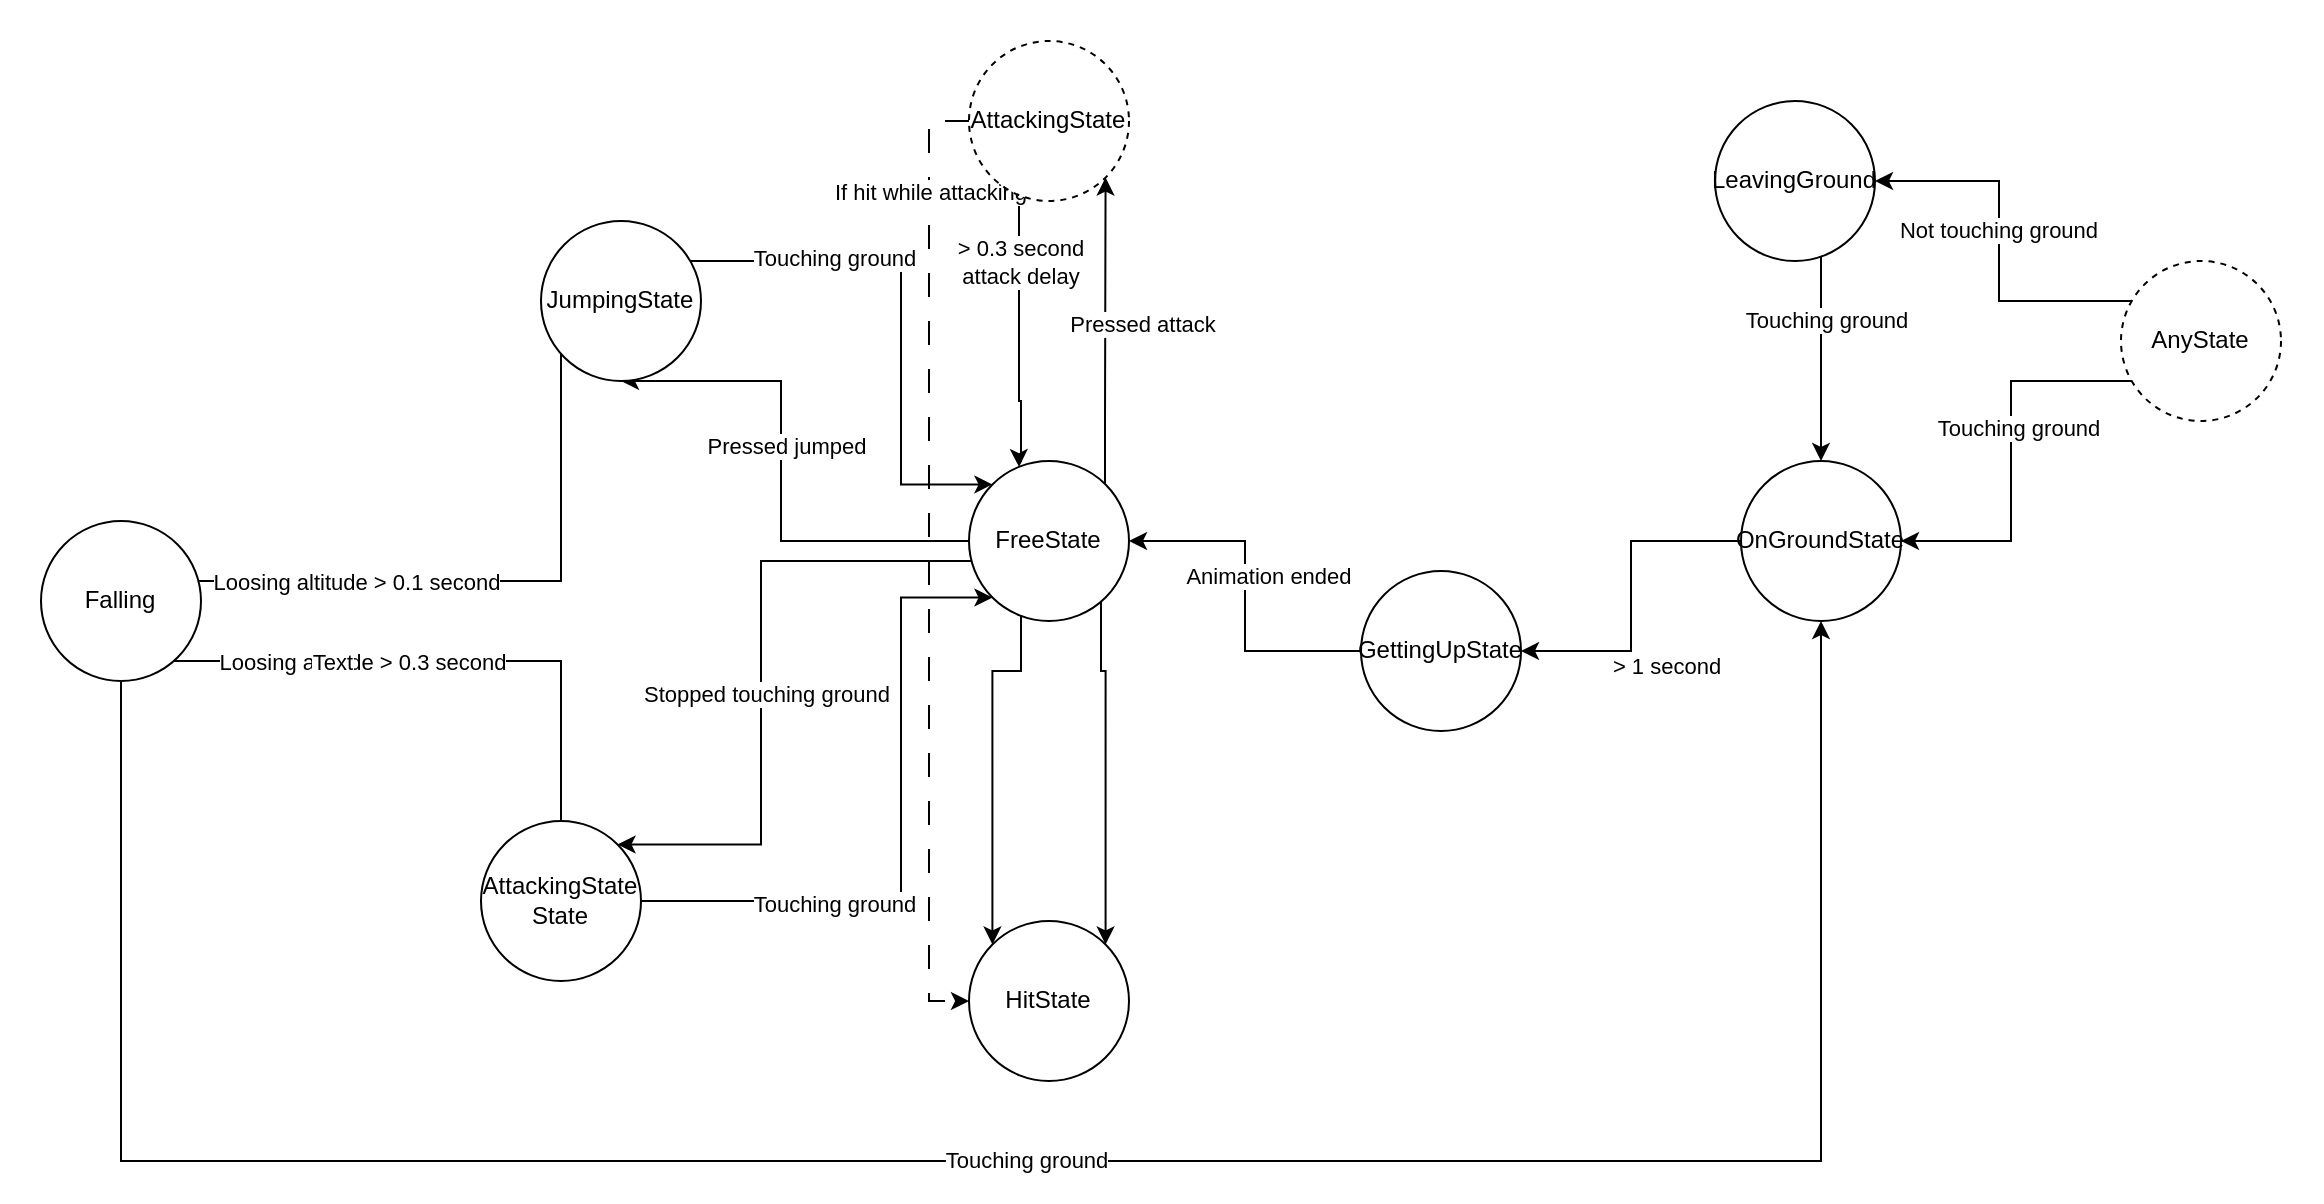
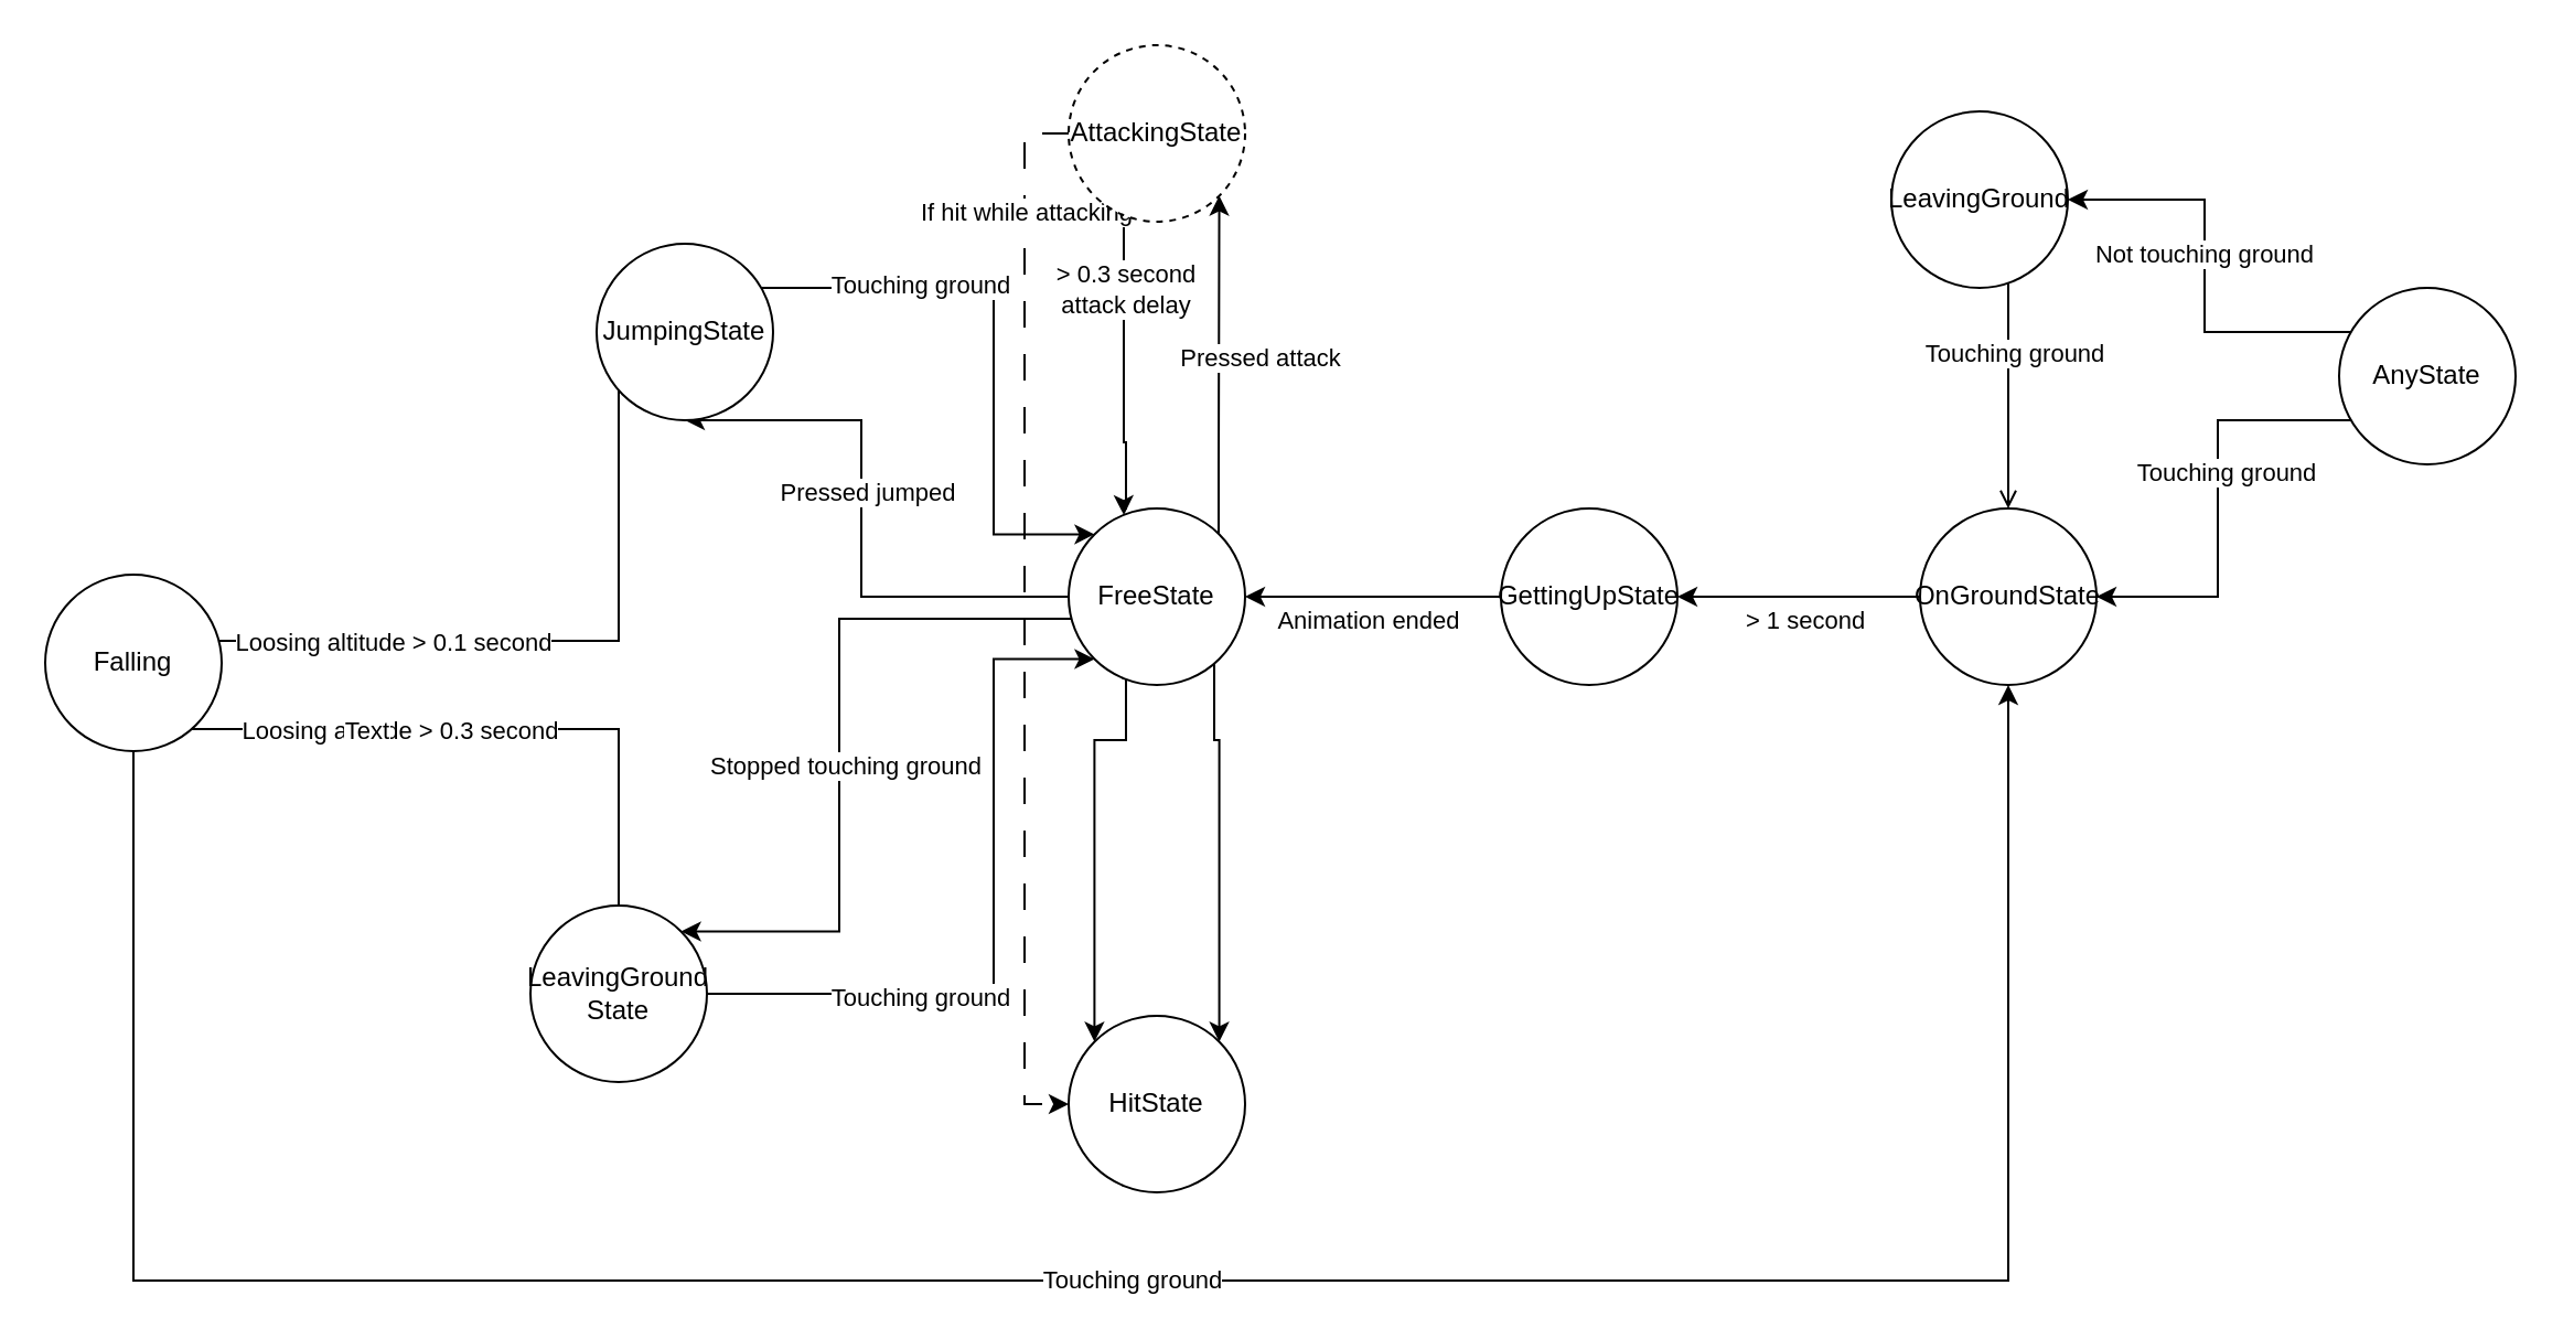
  <mxCell id="0" />
  <mxCell id="1" parent="0" />
  <mxCell id="2" style="edgeStyle=orthogonalEdgeStyle;rounded=0;orthogonalLoop=1;jettySize=auto;html=1;entryX=0.5;entryY=1;entryDx=0;entryDy=0;" edge="1" parent="1" source="10" target="21"><mxGeometry relative="1" as="geometry"><Array as="points"><mxPoint x="390" y="270" /><mxPoint x="390" y="190" /></Array></mxGeometry></mxCell>
  <mxCell id="3" value="Pressed jumped" style="edgeLabel;html=1;align=center;verticalAlign=middle;resizable=0;points=[];" vertex="1" connectable="0" parent="2"><mxGeometry x="0.12" y="-2" relative="1" as="geometry"><mxPoint as="offset" /></mxGeometry></mxCell>
  <mxCell id="4" style="edgeStyle=orthogonalEdgeStyle;rounded=0;orthogonalLoop=1;jettySize=auto;html=1;entryX=1;entryY=0;entryDx=0;entryDy=0;" edge="1" parent="1" source="10" target="27"><mxGeometry relative="1" as="geometry"><Array as="points"><mxPoint x="380" y="280" /><mxPoint x="380" y="422" /></Array></mxGeometry></mxCell>
  <mxCell id="5" value="Stopped touching ground" style="edgeLabel;html=1;align=center;verticalAlign=middle;resizable=0;points=[];" vertex="1" connectable="0" parent="4"><mxGeometry x="0.077" y="2" relative="1" as="geometry"><mxPoint as="offset" /></mxGeometry></mxCell>
  <mxCell id="6" style="edgeStyle=orthogonalEdgeStyle;rounded=0;orthogonalLoop=1;jettySize=auto;html=1;entryX=0;entryY=0;entryDx=0;entryDy=0;" edge="1" parent="1" source="10" target="16"><mxGeometry relative="1" as="geometry"><Array as="points"><mxPoint x="510" y="335" /><mxPoint x="496" y="335" /></Array></mxGeometry></mxCell>
  <mxCell id="7" style="edgeStyle=orthogonalEdgeStyle;rounded=0;orthogonalLoop=1;jettySize=auto;html=1;entryX=1;entryY=0;entryDx=0;entryDy=0;" edge="1" parent="1" source="10" target="16"><mxGeometry relative="1" as="geometry"><Array as="points"><mxPoint x="550" y="335" /><mxPoint x="552" y="335" /></Array></mxGeometry></mxCell>
  <mxCell id="8" style="edgeStyle=orthogonalEdgeStyle;rounded=0;orthogonalLoop=1;jettySize=auto;html=1;entryX=1;entryY=1;entryDx=0;entryDy=0;" edge="1" parent="1" source="10" target="15"><mxGeometry relative="1" as="geometry"><Array as="points"><mxPoint x="552" y="210" /><mxPoint x="552" y="210" /></Array></mxGeometry></mxCell>
  <mxCell id="9" value="Pressed attack" style="edgeLabel;html=1;align=center;verticalAlign=middle;resizable=0;points=[];" vertex="1" connectable="0" parent="8"><mxGeometry x="0.05" y="-1" relative="1" as="geometry"><mxPoint x="17" as="offset" /></mxGeometry></mxCell>
  <mxCell id="10" value="FreeState" style="ellipse;whiteSpace=wrap;html=1;aspect=fixed;" vertex="1" parent="1"><mxGeometry x="484" y="230" width="80" height="80" as="geometry" /></mxCell>
  <mxCell id="11" style="edgeStyle=orthogonalEdgeStyle;rounded=0;orthogonalLoop=1;jettySize=auto;html=1;entryX=0.313;entryY=0.038;entryDx=0;entryDy=0;entryPerimeter=0;" edge="1" parent="1" source="15" target="10"><mxGeometry relative="1" as="geometry"><Array as="points"><mxPoint x="509" y="200" /><mxPoint x="510" y="200" /><mxPoint x="510" y="230" /><mxPoint x="509" y="230" /></Array></mxGeometry></mxCell>
  <mxCell id="12" value="&amp;gt; 0.3 second &lt;br&gt;attack delay" style="edgeLabel;html=1;align=center;verticalAlign=middle;resizable=0;points=[];" vertex="1" connectable="0" parent="11"><mxGeometry x="-0.291" relative="1" as="geometry"><mxPoint y="-16" as="offset" /></mxGeometry></mxCell>
  <mxCell id="13" style="edgeStyle=orthogonalEdgeStyle;rounded=0;orthogonalLoop=1;jettySize=auto;html=1;entryX=0;entryY=0.5;entryDx=0;entryDy=0;dashed=1;dashPattern=12 12;" edge="1" parent="1" source="15" target="16"><mxGeometry relative="1" as="geometry"><Array as="points"><mxPoint x="464" y="60" /><mxPoint x="464" y="500" /></Array></mxGeometry></mxCell>
  <mxCell id="14" value="If hit while attacking" style="edgeLabel;html=1;align=center;verticalAlign=middle;resizable=0;points=[];" vertex="1" connectable="0" parent="13"><mxGeometry x="-0.771" relative="1" as="geometry"><mxPoint as="offset" /></mxGeometry></mxCell>
  <mxCell id="15" value="AttackingState" style="ellipse;whiteSpace=wrap;html=1;aspect=fixed;dashed=1;" vertex="1" parent="1"><mxGeometry x="484" y="20" width="80" height="80" as="geometry" /></mxCell>
  <mxCell id="16" value="HitState" style="ellipse;whiteSpace=wrap;html=1;aspect=fixed;" vertex="1" parent="1"><mxGeometry x="484" y="460" width="80" height="80" as="geometry" /></mxCell>
  <mxCell id="17" style="edgeStyle=orthogonalEdgeStyle;rounded=0;orthogonalLoop=1;jettySize=auto;html=1;entryX=1;entryY=0;entryDx=0;entryDy=0;" edge="1" parent="1" source="21" target="30"><mxGeometry relative="1" as="geometry"><Array as="points"><mxPoint x="280" y="290" /><mxPoint x="60" y="290" /><mxPoint x="60" y="272" /></Array></mxGeometry></mxCell>
  <mxCell id="18" value="Loosing altitude &amp;gt; 0.1 second" style="edgeLabel;html=1;align=center;verticalAlign=middle;resizable=0;points=[];" vertex="1" connectable="0" parent="17"><mxGeometry x="-0.149" y="-2" relative="1" as="geometry"><mxPoint x="-54" y="2" as="offset" /></mxGeometry></mxCell>
  <mxCell id="19" style="edgeStyle=orthogonalEdgeStyle;rounded=0;orthogonalLoop=1;jettySize=auto;html=1;entryX=0;entryY=0;entryDx=0;entryDy=0;" edge="1" parent="1" source="21" target="10"><mxGeometry relative="1" as="geometry"><Array as="points"><mxPoint x="450" y="130" /><mxPoint x="450" y="242" /></Array></mxGeometry></mxCell>
  <mxCell id="20" value="Touching ground" style="edgeLabel;html=1;align=center;verticalAlign=middle;resizable=0;points=[];" vertex="1" connectable="0" parent="19"><mxGeometry x="-0.449" y="2" relative="1" as="geometry"><mxPoint as="offset" /></mxGeometry></mxCell>
  <mxCell id="21" value="JumpingState" style="ellipse;whiteSpace=wrap;html=1;aspect=fixed;" vertex="1" parent="1"><mxGeometry x="270" y="110" width="80" height="80" as="geometry" /></mxCell>
  <mxCell id="22" style="edgeStyle=orthogonalEdgeStyle;rounded=0;orthogonalLoop=1;jettySize=auto;html=1;entryX=1;entryY=1;entryDx=0;entryDy=0;" edge="1" parent="1" source="27" target="30"><mxGeometry relative="1" as="geometry"><Array as="points"><mxPoint x="280" y="330" /><mxPoint x="38" y="330" /></Array></mxGeometry></mxCell>
  <mxCell id="23" value="Loosing altitude &amp;gt; 0.3 second" style="edgeLabel;html=1;align=center;verticalAlign=middle;resizable=0;points=[];" vertex="1" connectable="0" parent="22"><mxGeometry x="-0.048" y="-1" relative="1" as="geometry"><mxPoint x="-2" y="1" as="offset" /></mxGeometry></mxCell>
  <mxCell id="24" value="Text" style="edgeLabel;html=1;align=center;verticalAlign=middle;resizable=0;points=[];" vertex="1" connectable="0" parent="22"><mxGeometry x="0.043" relative="1" as="geometry"><mxPoint as="offset" /></mxGeometry></mxCell>
  <mxCell id="25" style="edgeStyle=orthogonalEdgeStyle;rounded=0;orthogonalLoop=1;jettySize=auto;html=1;entryX=0;entryY=1;entryDx=0;entryDy=0;" edge="1" parent="1" source="27" target="10"><mxGeometry relative="1" as="geometry"><Array as="points"><mxPoint x="450" y="450" /><mxPoint x="450" y="298" /></Array></mxGeometry></mxCell>
  <mxCell id="26" value="Touching ground" style="edgeLabel;html=1;align=center;verticalAlign=middle;resizable=0;points=[];" vertex="1" connectable="0" parent="25"><mxGeometry x="-0.412" y="-1" relative="1" as="geometry"><mxPoint as="offset" /></mxGeometry></mxCell>
- <mxCell id="27" value="&lt;div&gt;AttackingState&lt;/div&gt;&lt;div&gt;State&lt;/div&gt;" style="ellipse;whiteSpace=wrap;html=1;aspect=fixed;" vertex="1" parent="1"><mxGeometry x="240" y="410" width="80" height="80" as="geometry" /></mxCell>
+ <mxCell id="27" value="&lt;div&gt;LeavingGround&lt;/div&gt;&lt;div&gt;State&lt;/div&gt;" style="ellipse;whiteSpace=wrap;html=1;aspect=fixed;" vertex="1" parent="1"><mxGeometry x="240" y="410" width="80" height="80" as="geometry" /></mxCell>
  <mxCell id="28" style="edgeStyle=orthogonalEdgeStyle;rounded=0;orthogonalLoop=1;jettySize=auto;html=1;entryX=0.5;entryY=1;entryDx=0;entryDy=0;exitX=0.5;exitY=1;exitDx=0;exitDy=0;" edge="1" parent="1" source="30" target="39"><mxGeometry relative="1" as="geometry"><mxPoint x="90" y="620" as="sourcePoint" /><mxPoint x="740" y="630" as="targetPoint" /><Array as="points"><mxPoint x="60" y="580" /><mxPoint x="910" y="580" /></Array></mxGeometry></mxCell>
  <mxCell id="29" value="Touching ground" style="edgeLabel;html=1;align=center;verticalAlign=middle;resizable=0;points=[];" vertex="1" connectable="0" parent="28"><mxGeometry x="0.018" y="1" relative="1" as="geometry"><mxPoint as="offset" /></mxGeometry></mxCell>
  <mxCell id="30" value="Falling" style="ellipse;whiteSpace=wrap;html=1;aspect=fixed;" vertex="1" parent="1"><mxGeometry x="20" y="260" width="80" height="80" as="geometry" /></mxCell>
- <mxCell id="31" style="edgeStyle=orthogonalEdgeStyle;rounded=0;orthogonalLoop=1;jettySize=auto;html=1;entryX=0.5;entryY=0;entryDx=0;entryDy=0;" edge="1" parent="1" source="33" target="39"><mxGeometry relative="1" as="geometry"><Array as="points"><mxPoint x="910" y="150" /><mxPoint x="910" y="150" /></Array></mxGeometry></mxCell>
+ <mxCell id="31" style="edgeStyle=orthogonalEdgeStyle;rounded=0;orthogonalLoop=1;jettySize=auto;html=1;entryX=0.5;entryY=0;entryDx=0;entryDy=0;endArrow=open;" edge="1" parent="1" source="33" target="39"><mxGeometry relative="1" as="geometry"><Array as="points"><mxPoint x="910" y="150" /><mxPoint x="910" y="150" /></Array></mxGeometry></mxCell>
  <mxCell id="32" value="Touching ground" style="edgeLabel;html=1;align=center;verticalAlign=middle;resizable=0;points=[];" vertex="1" connectable="0" parent="31"><mxGeometry x="-0.37" y="2" relative="1" as="geometry"><mxPoint as="offset" /></mxGeometry></mxCell>
  <mxCell id="33" value="LeavingGround" style="ellipse;whiteSpace=wrap;html=1;aspect=fixed;" vertex="1" parent="1"><mxGeometry x="857" y="50" width="80" height="80" as="geometry" /></mxCell>
  <mxCell id="34" style="edgeStyle=orthogonalEdgeStyle;rounded=0;orthogonalLoop=1;jettySize=auto;html=1;entryX=1;entryY=0.5;entryDx=0;entryDy=0;" edge="1" parent="1" source="36" target="10"><mxGeometry relative="1" as="geometry" /></mxCell>
  <mxCell id="35" value="Animation ended" style="edgeLabel;html=1;align=center;verticalAlign=middle;resizable=0;points=[];" vertex="1" connectable="0" parent="34"><mxGeometry x="0.242" relative="1" as="geometry"><mxPoint x="11" y="10" as="offset" /></mxGeometry></mxCell>
- <mxCell id="36" value="GettingUpState" style="ellipse;whiteSpace=wrap;html=1;aspect=fixed;" vertex="1" parent="1"><mxGeometry x="680" y="285" width="80" height="80" as="geometry" /></mxCell>
+ <mxCell id="36" value="GettingUpState" style="ellipse;whiteSpace=wrap;html=1;aspect=fixed;" vertex="1" parent="1"><mxGeometry x="680" y="230" width="80" height="80" as="geometry" /></mxCell>
  <mxCell id="37" style="edgeStyle=orthogonalEdgeStyle;rounded=0;orthogonalLoop=1;jettySize=auto;html=1;entryX=1;entryY=0.5;entryDx=0;entryDy=0;" edge="1" parent="1" source="39" target="36"><mxGeometry relative="1" as="geometry" /></mxCell>
  <mxCell id="38" value="&amp;gt; 1 second" style="edgeLabel;html=1;align=center;verticalAlign=middle;resizable=0;points=[];" vertex="1" connectable="0" parent="37"><mxGeometry x="0.289" y="-1" relative="1" as="geometry"><mxPoint x="18" y="11" as="offset" /></mxGeometry></mxCell>
  <mxCell id="39" value="OnGroundState" style="ellipse;whiteSpace=wrap;html=1;aspect=fixed;" vertex="1" parent="1"><mxGeometry x="870" y="230" width="80" height="80" as="geometry" /></mxCell>
  <mxCell id="40" style="edgeStyle=orthogonalEdgeStyle;rounded=0;orthogonalLoop=1;jettySize=auto;html=1;entryX=1;entryY=0.5;entryDx=0;entryDy=0;" edge="1" parent="1" source="44" target="33"><mxGeometry relative="1" as="geometry"><Array as="points"><mxPoint x="999" y="150" /><mxPoint x="999" y="90" /></Array></mxGeometry></mxCell>
  <mxCell id="41" value="Not touching ground" style="edgeLabel;html=1;align=center;verticalAlign=middle;resizable=0;points=[];" vertex="1" connectable="0" parent="40"><mxGeometry x="0.087" y="1" relative="1" as="geometry"><mxPoint as="offset" /></mxGeometry></mxCell>
  <mxCell id="42" style="edgeStyle=orthogonalEdgeStyle;rounded=0;orthogonalLoop=1;jettySize=auto;html=1;entryX=1;entryY=0.5;entryDx=0;entryDy=0;" edge="1" parent="1" source="44" target="39"><mxGeometry relative="1" as="geometry"><Array as="points"><mxPoint x="1005" y="190" /><mxPoint x="1005" y="270" /></Array></mxGeometry></mxCell>
  <mxCell id="43" value="Touching ground" style="edgeLabel;html=1;align=center;verticalAlign=middle;resizable=0;points=[];" vertex="1" connectable="0" parent="42"><mxGeometry x="-0.136" y="3" relative="1" as="geometry"><mxPoint as="offset" /></mxGeometry></mxCell>
- <mxCell id="44" value="AnyState" style="ellipse;whiteSpace=wrap;html=1;aspect=fixed;dashed=1;" vertex="1" parent="1"><mxGeometry x="1060" y="130" width="80" height="80" as="geometry" /></mxCell>
+ <mxCell id="44" value="AnyState" style="ellipse;whiteSpace=wrap;html=1;aspect=fixed;" vertex="1" parent="1"><mxGeometry x="1060" y="130" width="80" height="80" as="geometry" /></mxCell>
